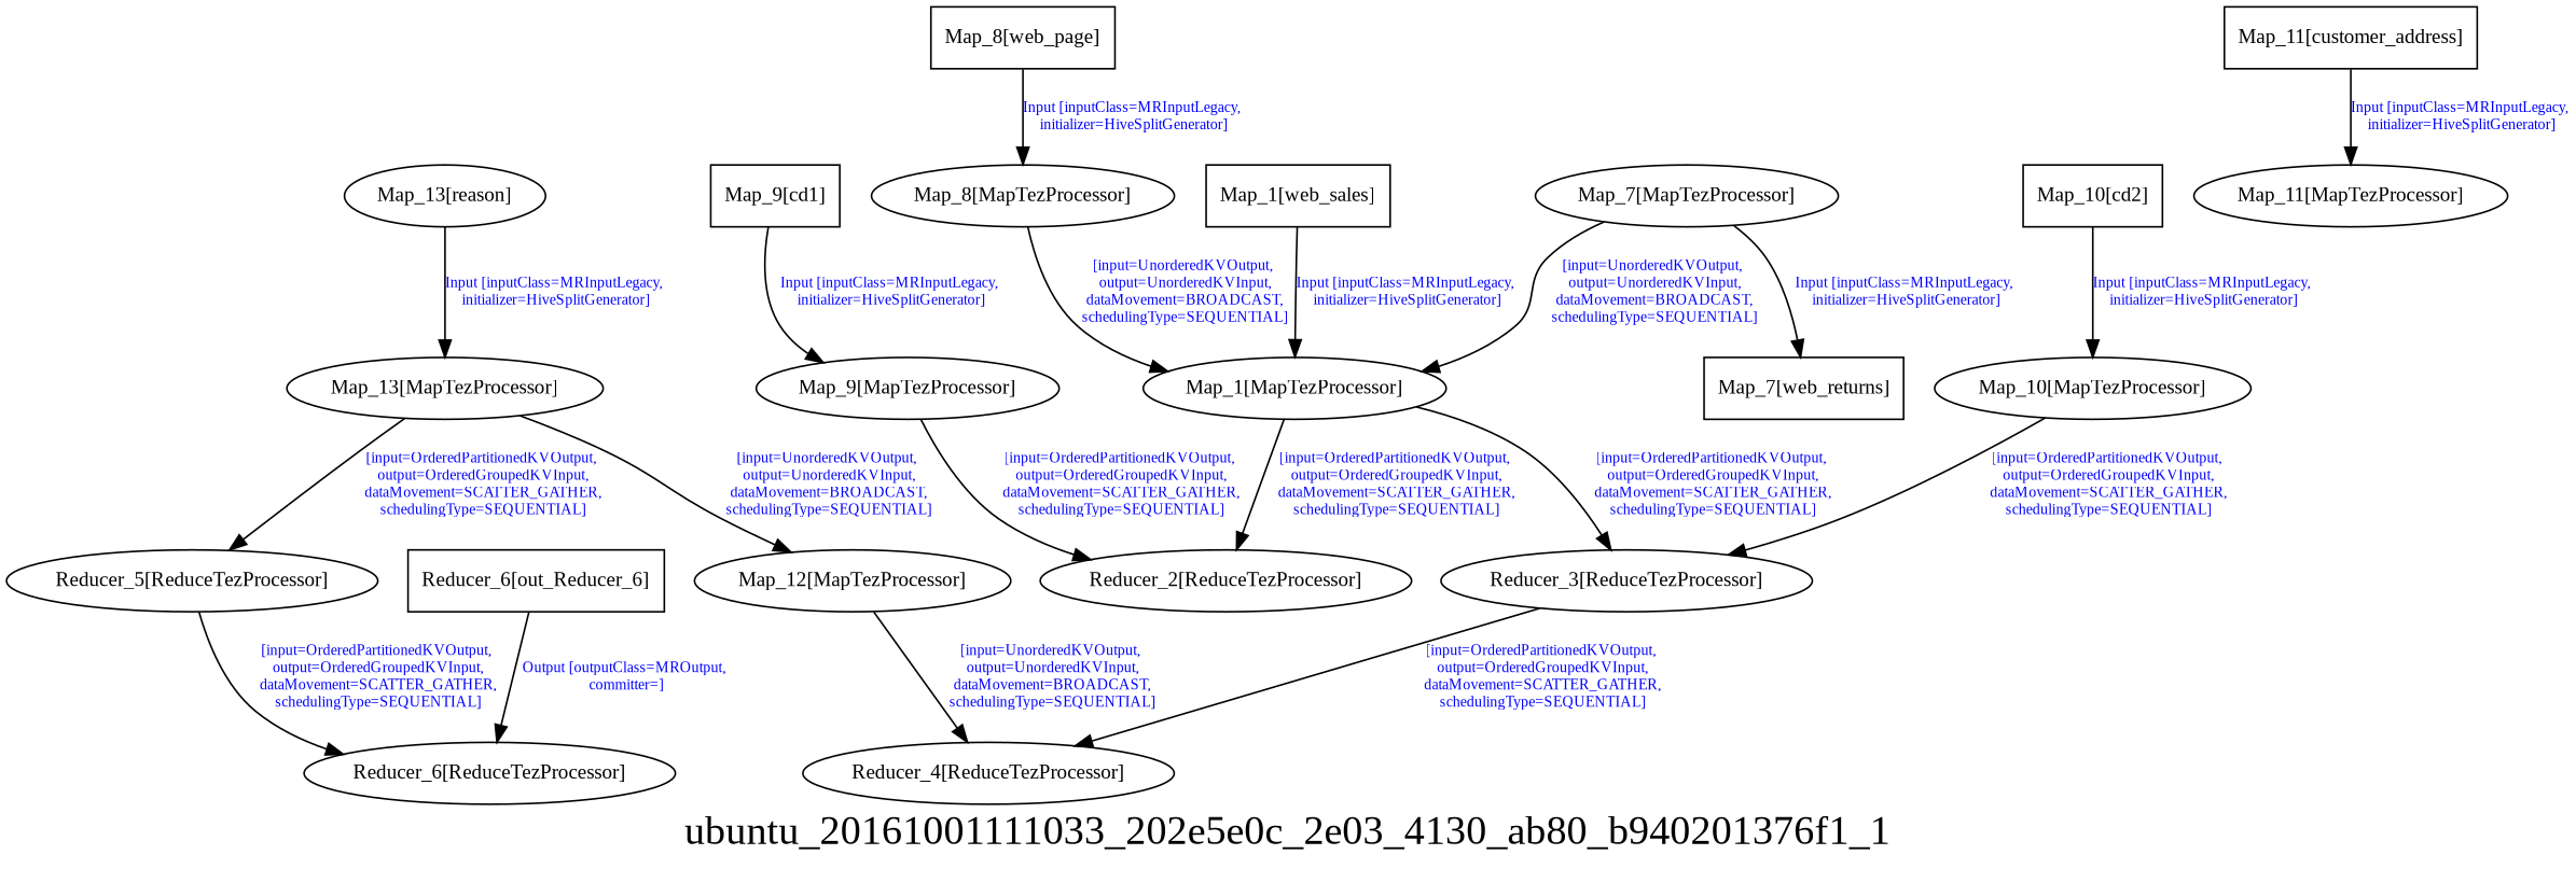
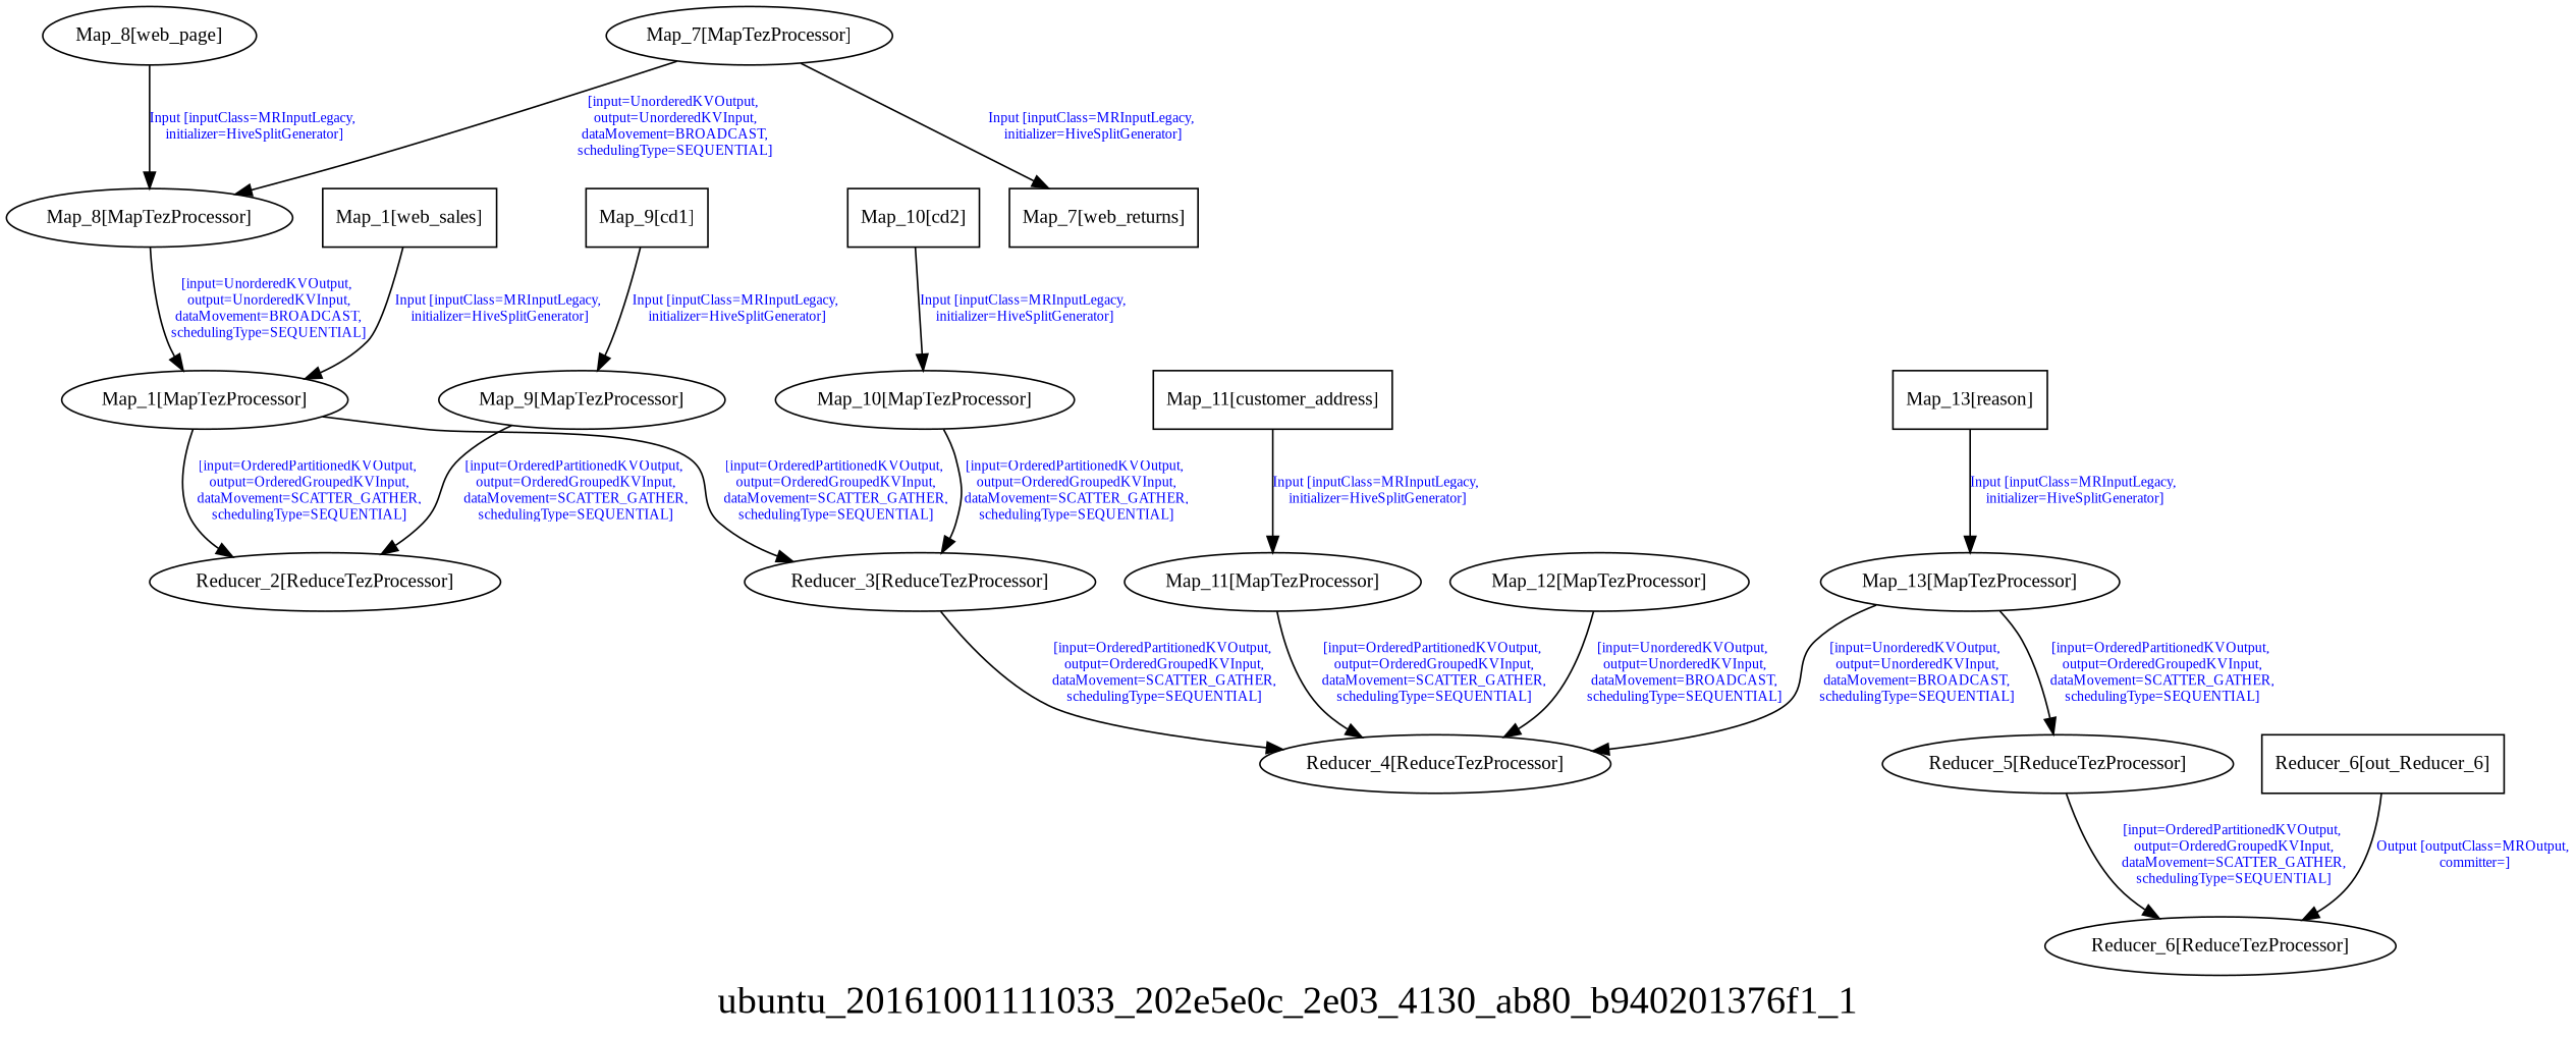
  digraph {
    fontname="Liberation Serif"
    fontsize=24
    label=ubuntu_20161001111033_202e5e0c_2e03_4130_ab80_b940201376f1_1
    node [fontname="Liberation Serif" fontsize=12]
    edge [fontcolor=blue fontname="Liberation Serif" fontsize=9]
    n1 [label="Map_8[MapTezProcessor]"]
    n2 [label="Map_1[MapTezProcessor]"]
    n3 [label="Reducer_2[ReduceTezProcessor]"]
    n4 [label="Reducer_3[ReduceTezProcessor]"]
-   n5 [label="Map_8[web_page]" shape=box]
+   n5 [label="Map_8[web_page]" shape=ellipse]
    n6 [label="Map_10[cd2]" shape=box]
    n7 [label="Map_10[MapTezProcessor]"]
    n8 [label="Reducer_4[ReduceTezProcessor]"]
    n9 [label="Map_11[customer_address]" shape=box]
    n10 [label="Map_11[MapTezProcessor]"]
    n11 [label="Reducer_5[ReduceTezProcessor]"]
    n12 [label="Reducer_6[ReduceTezProcessor]"]
    n13 [label="Reducer_6[out_Reducer_6]" shape=box]
    n14 [label="Map_9[MapTezProcessor]"]
    n15 [label="Map_7[web_returns]" shape=box]
    n16 [label="Map_7[MapTezProcessor]"]
    n17 [label="Map_12[MapTezProcessor]"]
-   n18 [label="Map_13[reason]" shape=ellipse]
+   n18 [label="Map_13[reason]" shape=box]
    n19 [label="Map_13[MapTezProcessor]"]
    n20 [label="Map_1[web_sales]" shape=box]
    n21 [label="Map_9[cd1]" shape=box]
    n1 -> n2 [label="[input=UnorderedKVOutput,\n output=UnorderedKVInput,\n dataMovement=BROADCAST,\n schedulingType=SEQUENTIAL]"]
    n2 -> n3 [label="[input=OrderedPartitionedKVOutput,\n output=OrderedGroupedKVInput,\n dataMovement=SCATTER_GATHER,\n schedulingType=SEQUENTIAL]"]
    n2 -> n4 [label="[input=OrderedPartitionedKVOutput,\n output=OrderedGroupedKVInput,\n dataMovement=SCATTER_GATHER,\n schedulingType=SEQUENTIAL]"]
    n4 -> n8 [label="[input=OrderedPartitionedKVOutput,\n output=OrderedGroupedKVInput,\n dataMovement=SCATTER_GATHER,\n schedulingType=SEQUENTIAL]"]
    n5 -> n1 [label="Input [inputClass=MRInputLegacy,\n initializer=HiveSplitGenerator]"]
    n6 -> n7 [label="Input [inputClass=MRInputLegacy,\n initializer=HiveSplitGenerator]"]
    n7 -> n4 [label="[input=OrderedPartitionedKVOutput,\n output=OrderedGroupedKVInput,\n dataMovement=SCATTER_GATHER,\n schedulingType=SEQUENTIAL]"]
    n9 -> n10 [label="Input [inputClass=MRInputLegacy,\n initializer=HiveSplitGenerator]"]
+   n10 -> n8 [label="[input=OrderedPartitionedKVOutput,\n output=OrderedGroupedKVInput,\n dataMovement=SCATTER_GATHER,\n schedulingType=SEQUENTIAL]"]
    n11 -> n12 [label="[input=OrderedPartitionedKVOutput,\n output=OrderedGroupedKVInput,\n dataMovement=SCATTER_GATHER,\n schedulingType=SEQUENTIAL]"]
    n13 -> n12 [label="Output [outputClass=MROutput,\n committer=]"]
    n14 -> n3 [label="[input=OrderedPartitionedKVOutput,\n output=OrderedGroupedKVInput,\n dataMovement=SCATTER_GATHER,\n schedulingType=SEQUENTIAL]"]
-   n16 -> n2 [label="[input=UnorderedKVOutput,\n output=UnorderedKVInput,\n dataMovement=BROADCAST,\n schedulingType=SEQUENTIAL]"]
+   n16 -> n1 [label="[input=UnorderedKVOutput,\n output=UnorderedKVInput,\n dataMovement=BROADCAST,\n schedulingType=SEQUENTIAL]"]
    n16 -> n15 [label="Input [inputClass=MRInputLegacy,\n initializer=HiveSplitGenerator]"]
    n17 -> n8 [label="[input=UnorderedKVOutput,\n output=UnorderedKVInput,\n dataMovement=BROADCAST,\n schedulingType=SEQUENTIAL]"]
    n18 -> n19 [label="Input [inputClass=MRInputLegacy,\n initializer=HiveSplitGenerator]"]
-   n19 -> n17 [label="[input=UnorderedKVOutput,\n output=UnorderedKVInput,\n dataMovement=BROADCAST,\n schedulingType=SEQUENTIAL]"]
+   n19 -> n8 [label="[input=UnorderedKVOutput,\n output=UnorderedKVInput,\n dataMovement=BROADCAST,\n schedulingType=SEQUENTIAL]"]
    n19 -> n11 [label="[input=OrderedPartitionedKVOutput,\n output=OrderedGroupedKVInput,\n dataMovement=SCATTER_GATHER,\n schedulingType=SEQUENTIAL]"]
    n20 -> n2 [label="Input [inputClass=MRInputLegacy,\n initializer=HiveSplitGenerator]"]
    n21 -> n14 [label="Input [inputClass=MRInputLegacy,\n initializer=HiveSplitGenerator]"]
  }
